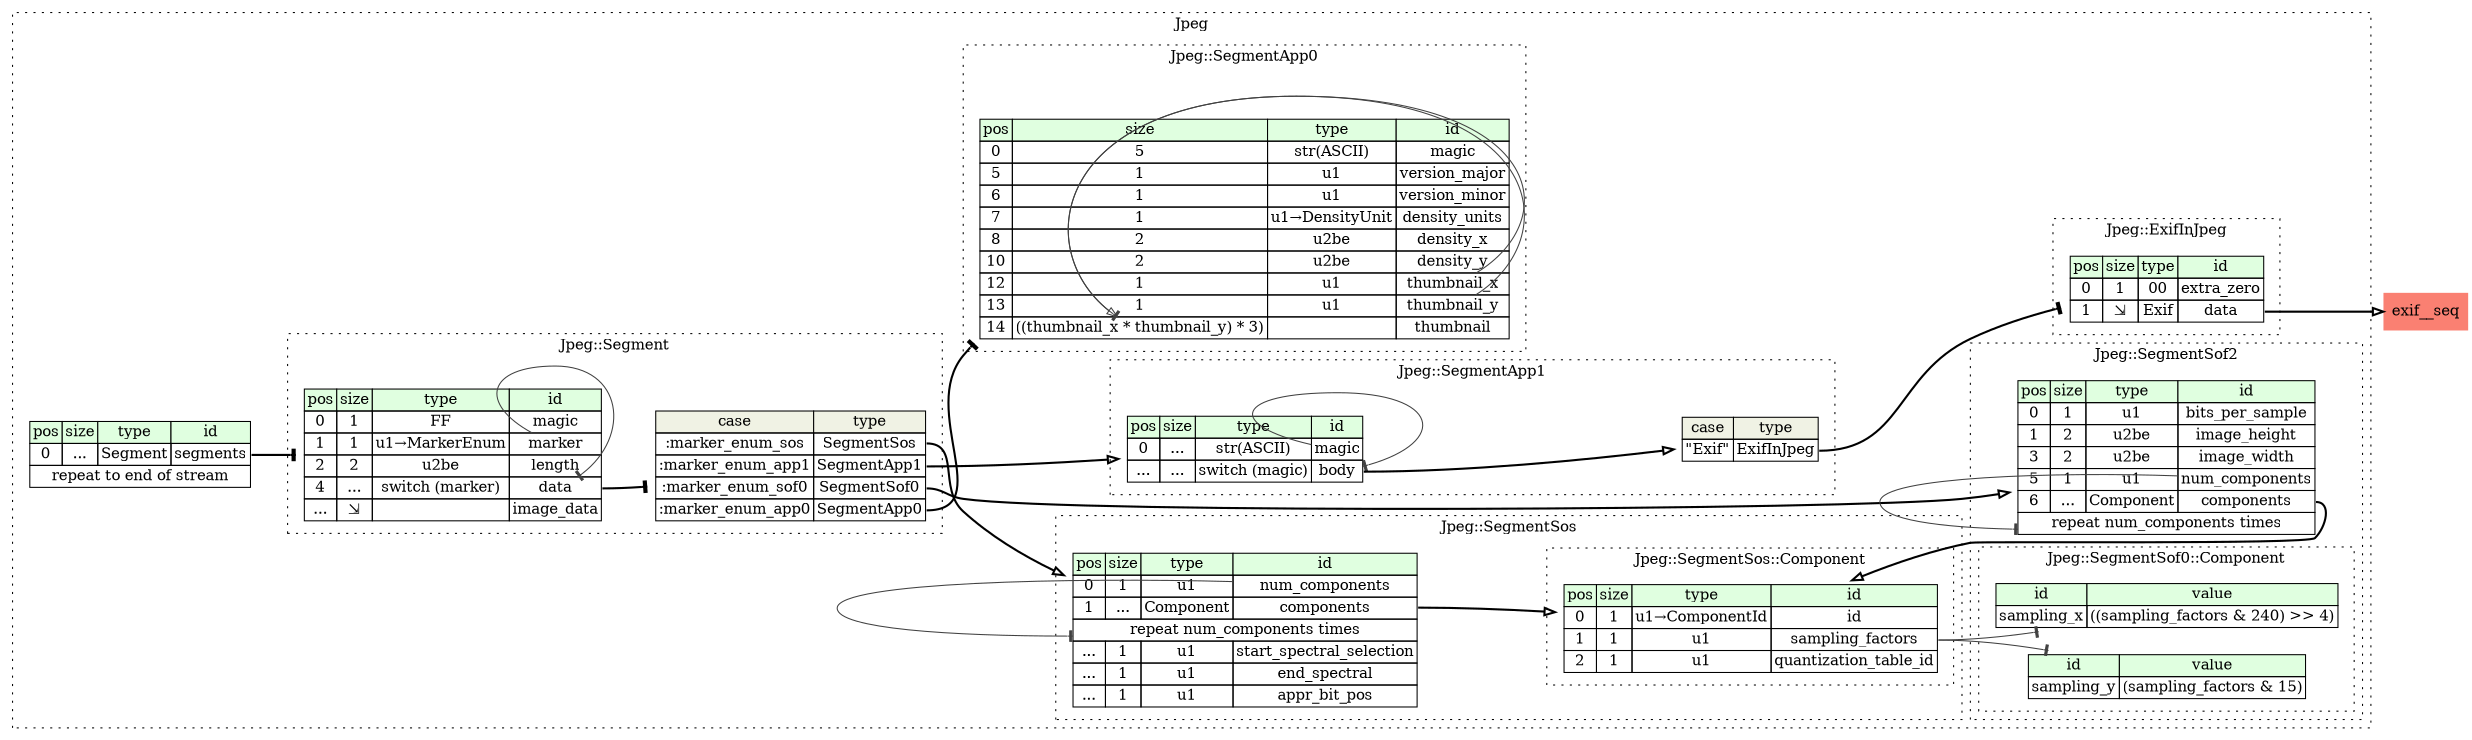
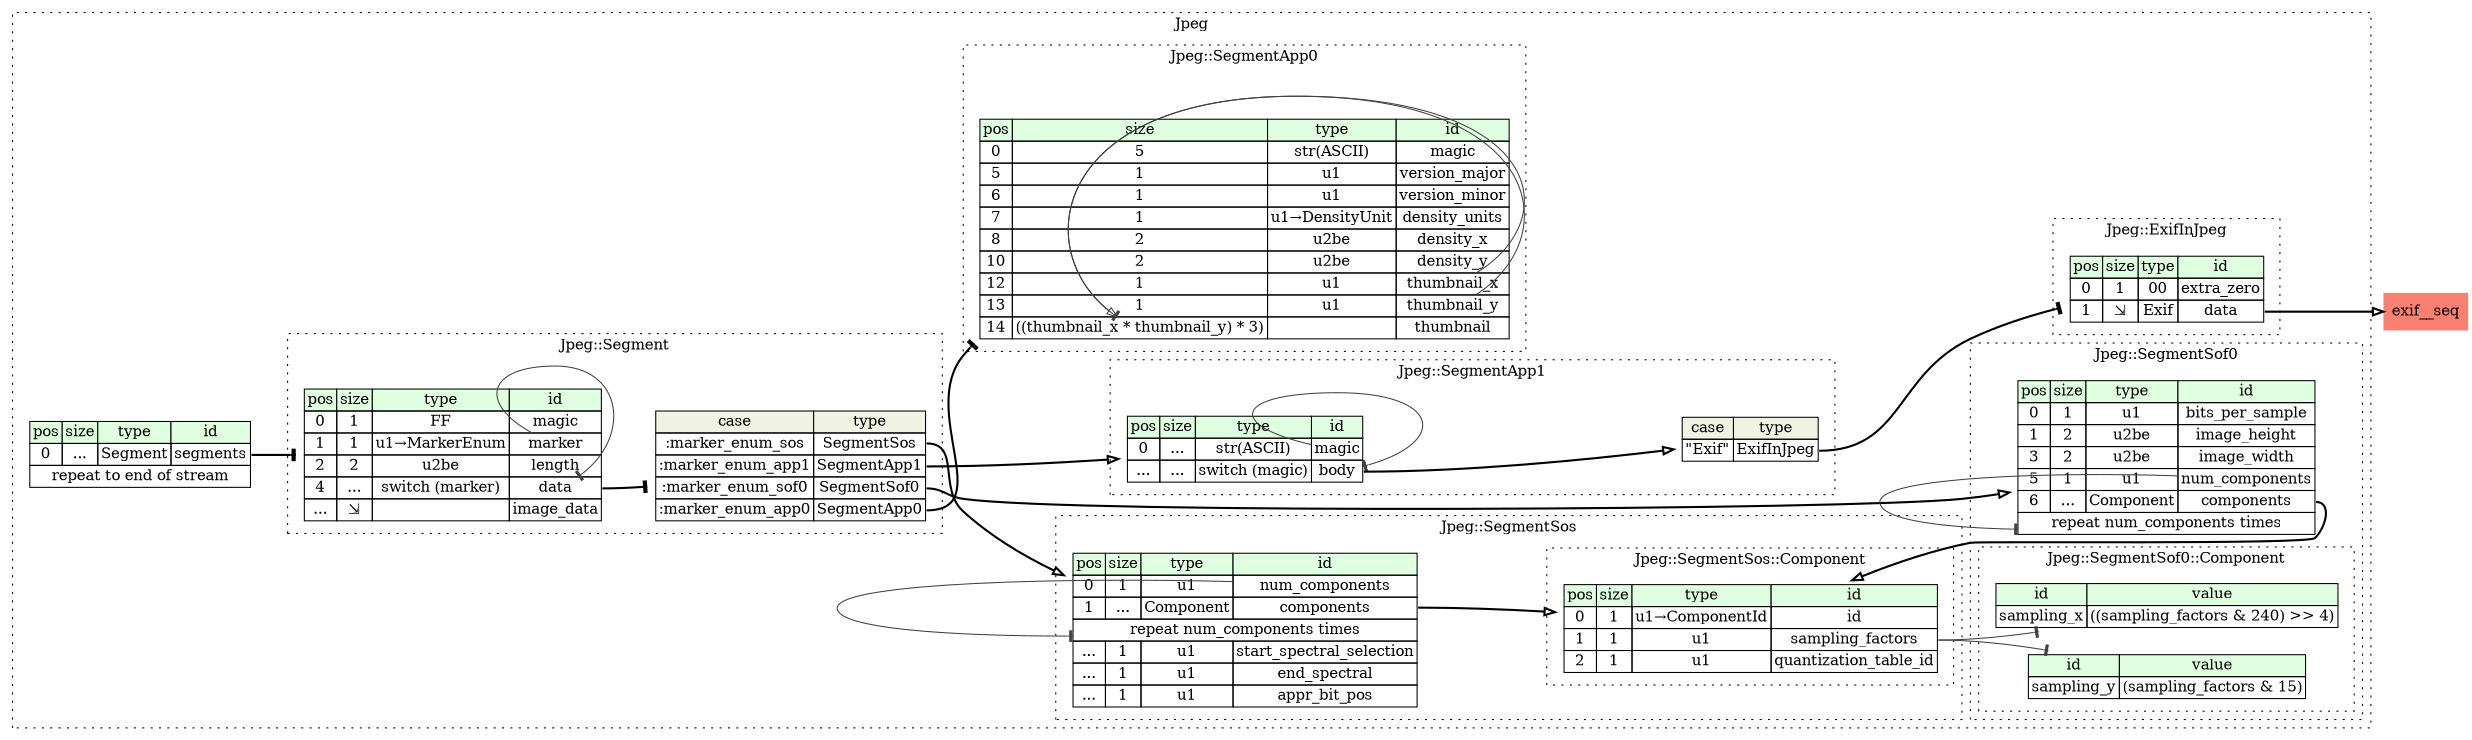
  digraph {
    rankdir=LR
    node [shape=plaintext]
    edge [tailport=data_type arrowhead=tee style=bold]
    n1 [label=<<TABLE BORDER="0" CELLBORDER="1" CELLSPACING="0"> 				<TR><TD BGCOLOR="#E0FFE0">pos</TD><TD BGCOLOR="#E0FFE0">size</TD><TD BGCOLOR="#E0FFE0">type</TD><TD BGCOLOR="#E0FFE0">id</TD></TR> 				<TR><TD PORT="magic_pos">0</TD><TD PORT="magic_size">1</TD><TD>FF</TD><TD PORT="magic_type">magic</TD></TR> 				<TR><TD PORT="marker_pos">1</TD><TD PORT="marker_size">1</TD><TD>u1→MarkerEnum</TD><TD PORT="marker_type">marker</TD></TR> 				<TR><TD PORT="length_pos">2</TD><TD PORT="length_size">2</TD><TD>u2be</TD><TD PORT="length_type">length</TD></TR> 				<TR><TD PORT="data_pos">4</TD><TD PORT="data_size">...</TD><TD>switch (marker)</TD><TD PORT="data_type">data</TD></TR> 				<TR><TD PORT="image_data_pos">...</TD><TD PORT="image_data_size">⇲</TD><TD></TD><TD PORT="image_data_type">image_data</TD></TR> 			</TABLE>>]
    n2 [label=<<TABLE BORDER="0" CELLBORDER="1" CELLSPACING="0"> 	<TR><TD BGCOLOR="#F0F2E4">case</TD><TD BGCOLOR="#F0F2E4">type</TD></TR> 	<TR><TD>:marker_enum_sos</TD><TD PORT="case0">SegmentSos</TD></TR> 	<TR><TD>:marker_enum_app1</TD><TD PORT="case1">SegmentApp1</TD></TR> 	<TR><TD>:marker_enum_sof0</TD><TD PORT="case2">SegmentSof0</TD></TR> 	<TR><TD>:marker_enum_app0</TD><TD PORT="case3">SegmentApp0</TD></TR> </TABLE>>]
    n3 [label=<<TABLE BORDER="0" CELLBORDER="1" CELLSPACING="0"> 					<TR><TD BGCOLOR="#E0FFE0">pos</TD><TD BGCOLOR="#E0FFE0">size</TD><TD BGCOLOR="#E0FFE0">type</TD><TD BGCOLOR="#E0FFE0">id</TD></TR> 					<TR><TD PORT="id_pos">0</TD><TD PORT="id_size">1</TD><TD>u1→ComponentId</TD><TD PORT="id_type">id</TD></TR> 					<TR><TD PORT="sampling_factors_pos">1</TD><TD PORT="sampling_factors_size">1</TD><TD>u1</TD><TD PORT="sampling_factors_type">sampling_factors</TD></TR> 					<TR><TD PORT="quantization_table_id_pos">2</TD><TD PORT="quantization_table_id_size">1</TD><TD>u1</TD><TD PORT="quantization_table_id_type">quantization_table_id</TD></TR> 				</TABLE>>]
    n4 [label=<<TABLE BORDER="0" CELLBORDER="1" CELLSPACING="0"> 				<TR><TD BGCOLOR="#E0FFE0">pos</TD><TD BGCOLOR="#E0FFE0">size</TD><TD BGCOLOR="#E0FFE0">type</TD><TD BGCOLOR="#E0FFE0">id</TD></TR> 				<TR><TD PORT="num_components_pos">0</TD><TD PORT="num_components_size">1</TD><TD>u1</TD><TD PORT="num_components_type">num_components</TD></TR> 				<TR><TD PORT="components_pos">1</TD><TD PORT="components_size">...</TD><TD>Component</TD><TD PORT="components_type">components</TD></TR> 				<TR><TD COLSPAN="4" PORT="components__repeat">repeat num_components times</TD></TR> 				<TR><TD PORT="start_spectral_selection_pos">...</TD><TD PORT="start_spectral_selection_size">1</TD><TD>u1</TD><TD PORT="start_spectral_selection_type">start_spectral_selection</TD></TR> 				<TR><TD PORT="end_spectral_pos">...</TD><TD PORT="end_spectral_size">1</TD><TD>u1</TD><TD PORT="end_spectral_type">end_spectral</TD></TR> 				<TR><TD PORT="appr_bit_pos_pos">...</TD><TD PORT="appr_bit_pos_size">1</TD><TD>u1</TD><TD PORT="appr_bit_pos_type">appr_bit_pos</TD></TR> 			</TABLE>>]
    n5 [label=<<TABLE BORDER="0" CELLBORDER="1" CELLSPACING="0"> 				<TR><TD BGCOLOR="#E0FFE0">pos</TD><TD BGCOLOR="#E0FFE0">size</TD><TD BGCOLOR="#E0FFE0">type</TD><TD BGCOLOR="#E0FFE0">id</TD></TR> 				<TR><TD PORT="magic_pos">0</TD><TD PORT="magic_size">...</TD><TD>str(ASCII)</TD><TD PORT="magic_type">magic</TD></TR> 				<TR><TD PORT="body_pos">...</TD><TD PORT="body_size">...</TD><TD>switch (magic)</TD><TD PORT="body_type">body</TD></TR> 			</TABLE>>]
    n6 [label=<<TABLE BORDER="0" CELLBORDER="1" CELLSPACING="0"> 	<TR><TD BGCOLOR="#F0F2E4">case</TD><TD BGCOLOR="#F0F2E4">type</TD></TR> 	<TR><TD>&quot;Exif&quot;</TD><TD PORT="case0">ExifInJpeg</TD></TR> </TABLE>>]
    n7 [label=<<TABLE BORDER="0" CELLBORDER="1" CELLSPACING="0"> 					<TR><TD BGCOLOR="#E0FFE0">id</TD><TD BGCOLOR="#E0FFE0">value</TD></TR> 					<TR><TD>sampling_x</TD><TD>((sampling_factors &amp; 240) &gt;&gt; 4)</TD></TR> 				</TABLE>>]
    n8 [label=<<TABLE BORDER="0" CELLBORDER="1" CELLSPACING="0"> 					<TR><TD BGCOLOR="#E0FFE0">id</TD><TD BGCOLOR="#E0FFE0">value</TD></TR> 					<TR><TD>sampling_y</TD><TD>(sampling_factors &amp; 15)</TD></TR> 				</TABLE>>]
    n9 [label=<<TABLE BORDER="0" CELLBORDER="1" CELLSPACING="0"> 				<TR><TD BGCOLOR="#E0FFE0">pos</TD><TD BGCOLOR="#E0FFE0">size</TD><TD BGCOLOR="#E0FFE0">type</TD><TD BGCOLOR="#E0FFE0">id</TD></TR> 				<TR><TD PORT="bits_per_sample_pos">0</TD><TD PORT="bits_per_sample_size">1</TD><TD>u1</TD><TD PORT="bits_per_sample_type">bits_per_sample</TD></TR> 				<TR><TD PORT="image_height_pos">1</TD><TD PORT="image_height_size">2</TD><TD>u2be</TD><TD PORT="image_height_type">image_height</TD></TR> 				<TR><TD PORT="image_width_pos">3</TD><TD PORT="image_width_size">2</TD><TD>u2be</TD><TD PORT="image_width_type">image_width</TD></TR> 				<TR><TD PORT="num_components_pos">5</TD><TD PORT="num_components_size">1</TD><TD>u1</TD><TD PORT="num_components_type">num_components</TD></TR> 				<TR><TD PORT="components_pos">6</TD><TD PORT="components_size">...</TD><TD>Component</TD><TD PORT="components_type">components</TD></TR> 				<TR><TD COLSPAN="4" PORT="components__repeat">repeat num_components times</TD></TR> 			</TABLE>>]
    n10 [label=<<TABLE BORDER="0" CELLBORDER="1" CELLSPACING="0"> 				<TR><TD BGCOLOR="#E0FFE0">pos</TD><TD BGCOLOR="#E0FFE0">size</TD><TD BGCOLOR="#E0FFE0">type</TD><TD BGCOLOR="#E0FFE0">id</TD></TR> 				<TR><TD PORT="extra_zero_pos">0</TD><TD PORT="extra_zero_size">1</TD><TD>00</TD><TD PORT="extra_zero_type">extra_zero</TD></TR> 				<TR><TD PORT="data_pos">1</TD><TD PORT="data_size">⇲</TD><TD>Exif</TD><TD PORT="data_type">data</TD></TR> 			</TABLE>>]
    n11 [label=<<TABLE BORDER="0" CELLBORDER="1" CELLSPACING="0"> 				<TR><TD BGCOLOR="#E0FFE0">pos</TD><TD BGCOLOR="#E0FFE0">size</TD><TD BGCOLOR="#E0FFE0">type</TD><TD BGCOLOR="#E0FFE0">id</TD></TR> 				<TR><TD PORT="magic_pos">0</TD><TD PORT="magic_size">5</TD><TD>str(ASCII)</TD><TD PORT="magic_type">magic</TD></TR> 				<TR><TD PORT="version_major_pos">5</TD><TD PORT="version_major_size">1</TD><TD>u1</TD><TD PORT="version_major_type">version_major</TD></TR> 				<TR><TD PORT="version_minor_pos">6</TD><TD PORT="version_minor_size">1</TD><TD>u1</TD><TD PORT="version_minor_type">version_minor</TD></TR> 				<TR><TD PORT="density_units_pos">7</TD><TD PORT="density_units_size">1</TD><TD>u1→DensityUnit</TD><TD PORT="density_units_type">density_units</TD></TR> 				<TR><TD PORT="density_x_pos">8</TD><TD PORT="density_x_size">2</TD><TD>u2be</TD><TD PORT="density_x_type">density_x</TD></TR> 				<TR><TD PORT="density_y_pos">10</TD><TD PORT="density_y_size">2</TD><TD>u2be</TD><TD PORT="density_y_type">density_y</TD></TR> 				<TR><TD PORT="thumbnail_x_pos">12</TD><TD PORT="thumbnail_x_size">1</TD><TD>u1</TD><TD PORT="thumbnail_x_type">thumbnail_x</TD></TR> 				<TR><TD PORT="thumbnail_y_pos">13</TD><TD PORT="thumbnail_y_size">1</TD><TD>u1</TD><TD PORT="thumbnail_y_type">thumbnail_y</TD></TR> 				<TR><TD PORT="thumbnail_pos">14</TD><TD PORT="thumbnail_size">((thumbnail_x * thumbnail_y) * 3)</TD><TD></TD><TD PORT="thumbnail_type">thumbnail</TD></TR> 			</TABLE>>]
    n12 [label=<<TABLE BORDER="0" CELLBORDER="1" CELLSPACING="0"> 			<TR><TD BGCOLOR="#E0FFE0">pos</TD><TD BGCOLOR="#E0FFE0">size</TD><TD BGCOLOR="#E0FFE0">type</TD><TD BGCOLOR="#E0FFE0">id</TD></TR> 			<TR><TD PORT="segments_pos">0</TD><TD PORT="segments_size">...</TD><TD>Segment</TD><TD PORT="segments_type">segments</TD></TR> 			<TR><TD COLSPAN="4" PORT="segments__repeat">repeat to end of stream</TD></TR> 		</TABLE>>]
    exif__seq [style=filled fillcolor=salmon color=brown]
    subgraph cluster_1 {
      label=Jpeg
      style=dotted
      n12
      subgraph cluster_2 {
        label="Jpeg::Segment"
        style=dotted
        n1
        n2
      }
      subgraph cluster_3 {
        label="Jpeg::SegmentSos"
        style=dotted
        n4
        subgraph cluster_4 {
          label="Jpeg::SegmentSos::Component"
          style=dotted
          n3
        }
      }
      subgraph cluster_5 {
        label="Jpeg::SegmentApp1"
        style=dotted
        n5
        n6
      }
      subgraph cluster_6 {
-       label="Jpeg::SegmentSof2"
+       label="Jpeg::SegmentSof0"
        style=dotted
        n9
        subgraph cluster_7 {
          label="Jpeg::SegmentSof0::Component"
          style=dotted
          n7
          n8
        }
      }
      subgraph cluster_8 {
        label="Jpeg::ExifInJpeg"
        style=dotted
        n10
      }
      subgraph cluster_9 {
        label="Jpeg::SegmentApp0"
        style=dotted
        n11
      }
    }
    n1 -> n1 [color="#404040" headport=data_type tailport=marker_type style=""]
    n1 -> n2
    n2 -> n4 [tailport=case0 arrowhead=onormal]
    n2 -> n5 [tailport=case1 arrowhead=onormal]
    n2 -> n9 [tailport=case2 arrowhead=onormal]
    n2 -> n11 [tailport=case3]
    n3 -> n7 [color="#404040" tailport=sampling_factors_type style=""]
    n3 -> n8 [color="#404040" tailport=sampling_factors_type style=""]
    n4 -> n3 [tailport=components_type arrowhead=onormal]
    n4 -> n4 [color="#404040" headport=components__repeat tailport=num_components_type style=""]
    n5 -> n5 [color="#404040" headport=body_type tailport=magic_type style=""]
    n5 -> n6 [tailport=body_type arrowhead=onormal]
    n6 -> n10 [tailport=case0]
    n9 -> n3 [tailport=components_type arrowhead=onormal]
    n9 -> n9 [color="#404040" headport=components__repeat tailport=num_components_type style=""]
    n10 -> exif__seq [arrowhead=onormal]
    n11 -> n11 [color="#404040" headport=thumbnail_size tailport=thumbnail_x_type arrowhead=onormal style=""]
    n11 -> n11 [color="#404040" headport=thumbnail_size tailport=thumbnail_y_type style=""]
    n12 -> n1 [tailport=segments_type]
  }
